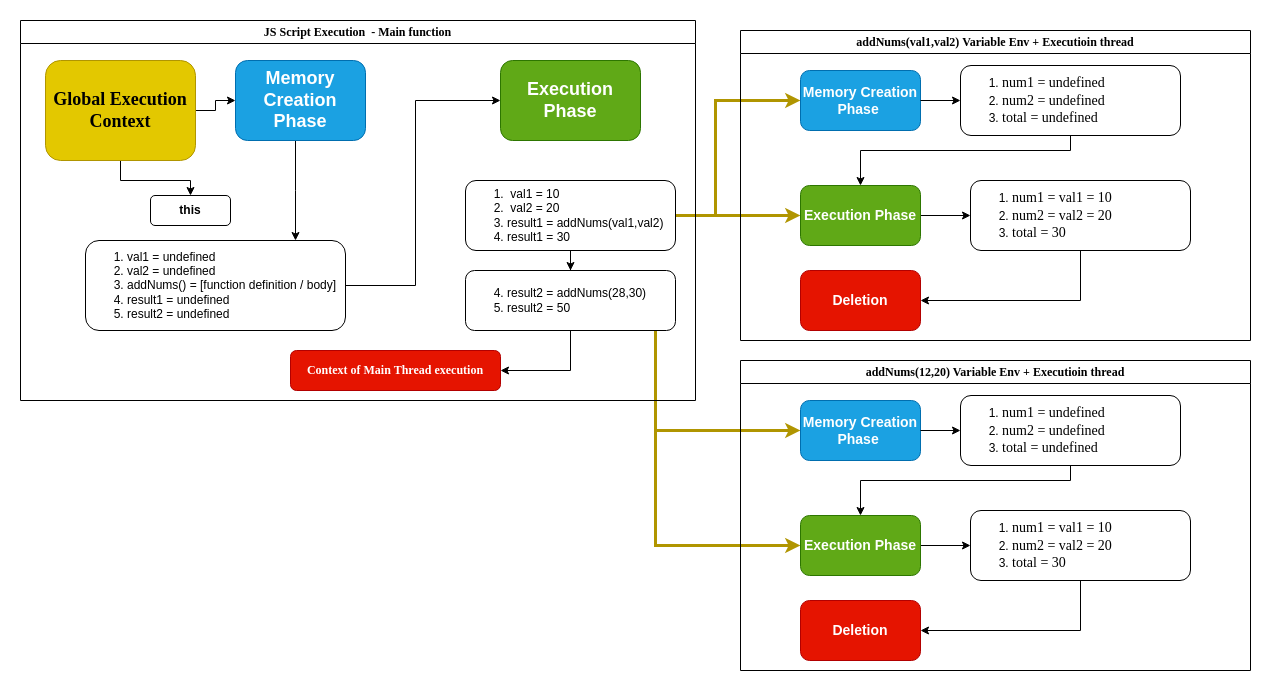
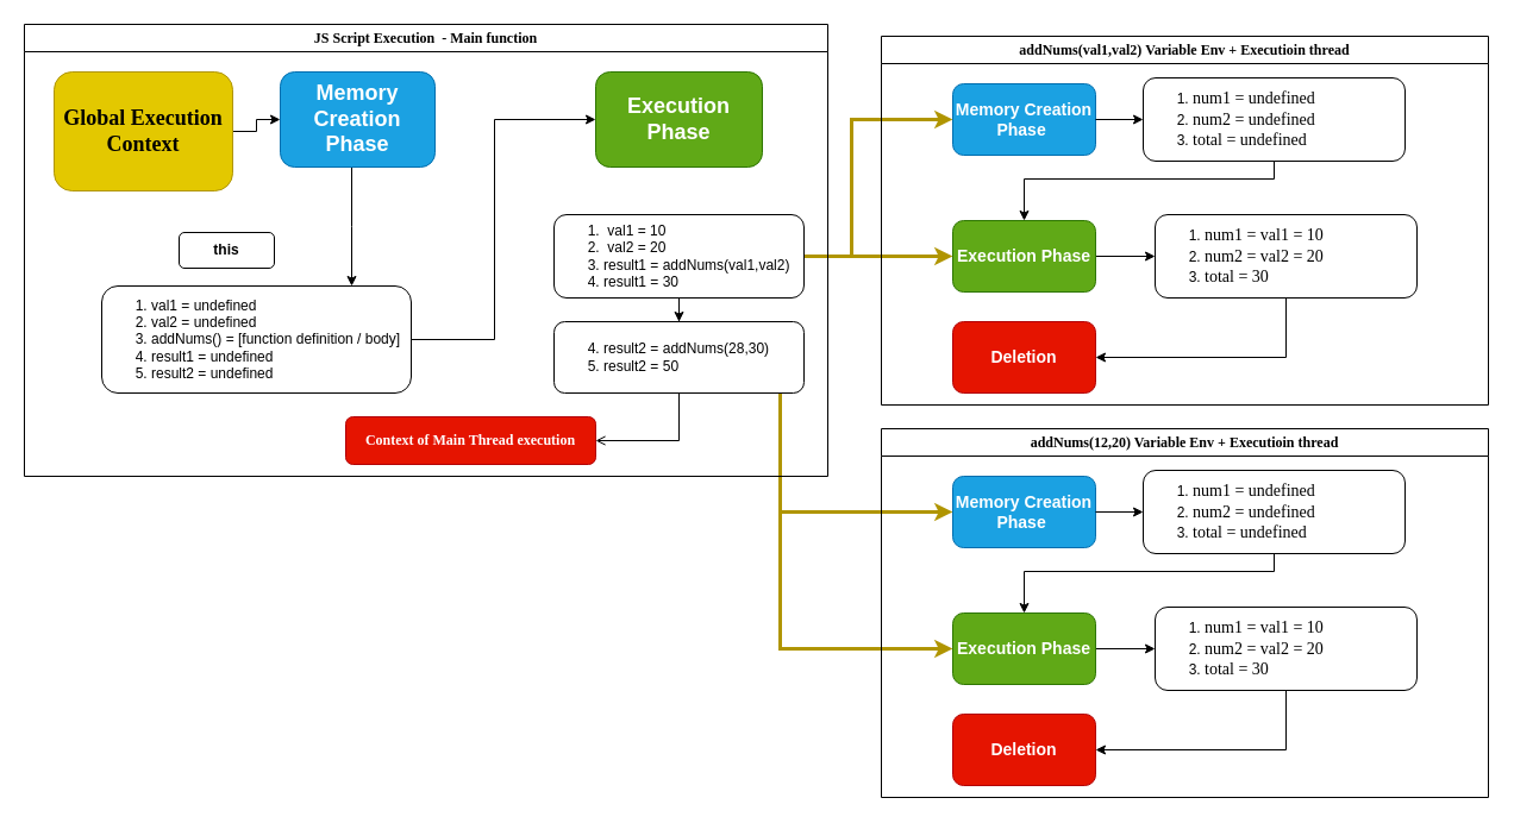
  <mxCell id="0" />
  <mxCell id="1" parent="0" />
  <mxCell id="2" value="" style="edgeStyle=orthogonalEdgeStyle;rounded=0;orthogonalLoop=1;jettySize=auto;html=1;" edge="1" parent="1" source="4" target="6"><mxGeometry relative="1" as="geometry" /></mxCell>
- <mxCell id="3" value="" style="edgeStyle=orthogonalEdgeStyle;rounded=0;orthogonalLoop=1;jettySize=auto;html=1;" edge="1" parent="1" source="4" target="11"><mxGeometry relative="1" as="geometry" /></mxCell>
  <mxCell id="4" value="&lt;font face=&quot;JetBrains Mono&quot; style=&quot;font-size: 18px;&quot;&gt;&lt;b&gt;Global Execution Context&lt;/b&gt;&lt;/font&gt;" style="rounded=1;whiteSpace=wrap;html=1;fillColor=#e3c800;strokeColor=#B09500;fontColor=#000000;" vertex="1" parent="1"><mxGeometry x="45" y="60" width="150" height="100" as="geometry" /></mxCell>
  <mxCell id="5" value="" style="edgeStyle=orthogonalEdgeStyle;rounded=0;orthogonalLoop=1;jettySize=auto;html=1;" edge="1" parent="1" source="6" target="10"><mxGeometry relative="1" as="geometry"><Array as="points"><mxPoint x="295" y="190" /><mxPoint x="295" y="190" /></Array></mxGeometry></mxCell>
  <mxCell id="6" value="&lt;font style=&quot;font-size: 18px;&quot;&gt;&lt;b&gt;Memory Creation Phase&lt;/b&gt;&lt;/font&gt;" style="rounded=1;whiteSpace=wrap;html=1;fillColor=#1ba1e2;fontColor=#ffffff;strokeColor=#006EAF;" vertex="1" parent="1"><mxGeometry x="235" y="60" width="130" height="80" as="geometry" /></mxCell>
  <mxCell id="7" value="" style="edgeStyle=orthogonalEdgeStyle;rounded=0;orthogonalLoop=1;jettySize=auto;html=1;fillColor=#f5f5f5;strokeColor=#ffffff;strokeWidth=1;" edge="1" parent="1" source="8" target="15"><mxGeometry relative="1" as="geometry" /></mxCell>
  <mxCell id="8" value="&lt;font style=&quot;font-size: 18px;&quot;&gt;&lt;b&gt;Execution Phase&lt;/b&gt;&lt;/font&gt;" style="rounded=1;whiteSpace=wrap;html=1;fillColor=#60a917;fontColor=#ffffff;strokeColor=#2D7600;" vertex="1" parent="1"><mxGeometry x="500" y="60" width="140" height="80" as="geometry" /></mxCell>
  <mxCell id="9" style="edgeStyle=orthogonalEdgeStyle;rounded=0;orthogonalLoop=1;jettySize=auto;html=1;entryX=0;entryY=0.5;entryDx=0;entryDy=0;" edge="1" parent="1" source="10" target="8"><mxGeometry relative="1" as="geometry"><Array as="points"><mxPoint x="415" y="285" /><mxPoint x="415" y="100" /></Array></mxGeometry></mxCell>
  <mxCell id="10" value="&lt;ol&gt;&lt;li&gt;val1 = undefined&lt;/li&gt;&lt;li&gt;val2 = undefined&lt;/li&gt;&lt;li&gt;addNums() = [function definition / body]&lt;/li&gt;&lt;li&gt;result1 = undefined&lt;/li&gt;&lt;li&gt;result2 = undefined&lt;/li&gt;&lt;/ol&gt;" style="rounded=1;whiteSpace=wrap;html=1;align=left;" vertex="1" parent="1"><mxGeometry x="85" y="240" width="260" height="90" as="geometry" /></mxCell>
  <mxCell id="11" value="&lt;b&gt;this&lt;/b&gt;" style="rounded=1;whiteSpace=wrap;html=1;" vertex="1" parent="1"><mxGeometry x="150" y="195" width="80" height="30" as="geometry" /></mxCell>
  <mxCell id="12" value="" style="edgeStyle=orthogonalEdgeStyle;rounded=0;orthogonalLoop=1;jettySize=auto;html=1;strokeWidth=3;fillColor=#e3c800;strokeColor=#B09500;" edge="1" parent="1" source="15" target="28"><mxGeometry relative="1" as="geometry"><Array as="points"><mxPoint x="715" y="215" /><mxPoint x="715" y="100" /></Array></mxGeometry></mxCell>
  <mxCell id="13" value="" style="edgeStyle=orthogonalEdgeStyle;rounded=0;orthogonalLoop=1;jettySize=auto;html=1;" edge="1" parent="1" source="15" target="19"><mxGeometry relative="1" as="geometry" /></mxCell>
  <mxCell id="14" style="edgeStyle=orthogonalEdgeStyle;rounded=0;orthogonalLoop=1;jettySize=auto;html=1;entryX=0;entryY=0.5;entryDx=0;entryDy=0;fillColor=#e3c800;strokeColor=#B09500;strokeWidth=3;" edge="1" parent="1" source="15" target="22"><mxGeometry relative="1" as="geometry" /></mxCell>
  <mxCell id="15" value="&lt;ol&gt;&lt;li&gt;&amp;nbsp;val1 = 10&lt;/li&gt;&lt;li&gt;&amp;nbsp;val2 = 20&lt;/li&gt;&lt;li&gt;result1 = addNums(val1,val2)&lt;/li&gt;&lt;li&gt;result1 = 30&lt;/li&gt;&lt;/ol&gt;" style="whiteSpace=wrap;html=1;rounded=1;align=left;" vertex="1" parent="1"><mxGeometry x="465" y="180" width="210" height="70" as="geometry" /></mxCell>
  <mxCell id="16" style="edgeStyle=orthogonalEdgeStyle;rounded=0;orthogonalLoop=1;jettySize=auto;html=1;entryX=0;entryY=0.5;entryDx=0;entryDy=0;strokeWidth=3;fillColor=#e3c800;strokeColor=#B09500;" edge="1" parent="1" source="19" target="38"><mxGeometry relative="1" as="geometry"><Array as="points"><mxPoint x="655" y="430" /></Array></mxGeometry></mxCell>
  <mxCell id="17" style="edgeStyle=orthogonalEdgeStyle;rounded=0;orthogonalLoop=1;jettySize=auto;html=1;entryX=0;entryY=0.5;entryDx=0;entryDy=0;fillColor=#e3c800;strokeColor=#B09500;strokeWidth=3;" edge="1" parent="1" source="19" target="34"><mxGeometry relative="1" as="geometry"><Array as="points"><mxPoint x="655" y="545" /></Array></mxGeometry></mxCell>
- <mxCell id="18" style="edgeStyle=orthogonalEdgeStyle;rounded=0;orthogonalLoop=1;jettySize=auto;html=1;entryX=1;entryY=0.5;entryDx=0;entryDy=0;" edge="1" parent="1" source="19" target="26"><mxGeometry relative="1" as="geometry"><mxPoint x="495" y="370" as="targetPoint" /><Array as="points"><mxPoint x="570" y="370" /></Array></mxGeometry></mxCell>
+ <mxCell id="18" style="edgeStyle=orthogonalEdgeStyle;rounded=0;orthogonalLoop=1;jettySize=auto;html=1;entryX=1;entryY=0.5;entryDx=0;entryDy=0;endArrow=open;" edge="1" parent="1" source="19" target="26"><mxGeometry relative="1" as="geometry"><mxPoint x="495" y="370" as="targetPoint" /><Array as="points"><mxPoint x="570" y="370" /></Array></mxGeometry></mxCell>
  <mxCell id="19" value="&lt;div&gt;&lt;span style=&quot;white-space: pre;&quot;&gt;&#09;&lt;/span&gt;4. result2 = addNums(28,30)&lt;br&gt;&lt;/div&gt;&lt;div&gt;&lt;span style=&quot;white-space: pre;&quot;&gt;&#09;&lt;/span&gt;5. result2 = 50&lt;br&gt;&lt;/div&gt;" style="whiteSpace=wrap;html=1;rounded=1;align=left;" vertex="1" parent="1"><mxGeometry x="465" y="270" width="210" height="60" as="geometry" /></mxCell>
  <mxCell id="20" style="edgeStyle=orthogonalEdgeStyle;rounded=0;orthogonalLoop=1;jettySize=auto;html=1;entryX=0.5;entryY=0;entryDx=0;entryDy=0;" edge="1" parent="1" source="29" target="22"><mxGeometry relative="1" as="geometry"><Array as="points"><mxPoint x="1070" y="150" /><mxPoint x="860" y="150" /></Array></mxGeometry></mxCell>
  <mxCell id="21" value="" style="edgeStyle=orthogonalEdgeStyle;rounded=0;orthogonalLoop=1;jettySize=auto;html=1;" edge="1" parent="1" source="22" target="24"><mxGeometry relative="1" as="geometry" /></mxCell>
  <mxCell id="22" value="&lt;b&gt;&lt;font style=&quot;font-size: 14px;&quot;&gt;Execution Phase&lt;/font&gt;&lt;/b&gt;" style="whiteSpace=wrap;html=1;align=center;rounded=1;fillColor=#60a917;fontColor=#ffffff;strokeColor=#2D7600;" vertex="1" parent="1"><mxGeometry x="800" y="185" width="120" height="60" as="geometry" /></mxCell>
  <mxCell id="23" style="edgeStyle=orthogonalEdgeStyle;rounded=0;orthogonalLoop=1;jettySize=auto;html=1;entryX=1;entryY=0.5;entryDx=0;entryDy=0;" edge="1" parent="1" source="24" target="31"><mxGeometry relative="1" as="geometry"><Array as="points"><mxPoint x="1080" y="300" /></Array></mxGeometry></mxCell>
  <mxCell id="24" value="&lt;ol&gt;&lt;li style=&quot;&quot;&gt;&lt;span style=&quot;font-size: 14px;&quot;&gt;&lt;font face=&quot;JetBrains Mono&quot;&gt;num1 = val1 = 10&lt;/font&gt;&lt;/span&gt;&lt;/li&gt;&lt;li style=&quot;&quot;&gt;&lt;span style=&quot;font-size: 14px;&quot;&gt;&lt;font face=&quot;JetBrains Mono&quot;&gt;num2 = val2 = 20&lt;/font&gt;&lt;/span&gt;&lt;/li&gt;&lt;li style=&quot;&quot;&gt;&lt;span style=&quot;font-size: 14px;&quot;&gt;&lt;font face=&quot;JetBrains Mono&quot;&gt;total = 30&lt;/font&gt;&lt;/span&gt;&lt;/li&gt;&lt;/ol&gt;" style="whiteSpace=wrap;html=1;align=left;rounded=1;" vertex="1" parent="1"><mxGeometry x="970" y="180" width="220" height="70" as="geometry" /></mxCell>
  <mxCell id="25" value="&lt;font face=&quot;JetBrains Mono&quot;&gt;JS Script Execution&amp;nbsp; - Main function&lt;/font&gt;" style="swimlane;whiteSpace=wrap;html=1;" vertex="1" parent="1"><mxGeometry x="20" width="675" height="380" as="geometry" y="20" /></mxCell>
  <mxCell id="26" value="&lt;div&gt;&lt;b&gt;&lt;font face=&quot;JetBrains Mono&quot;&gt;Context of Main Thread execution&lt;/font&gt;&lt;/b&gt;&lt;/div&gt;" style="whiteSpace=wrap;html=1;rounded=1;align=center;fillColor=#e51400;fontColor=#ffffff;strokeColor=#B20000;" vertex="1" parent="25"><mxGeometry x="270" y="330" width="210" height="40" as="geometry" /></mxCell>
  <mxCell id="27" value="&lt;font face=&quot;JetBrains Mono&quot;&gt;addNums(val1,val2) Variable Env + Executioin thread&lt;/font&gt;" style="swimlane;whiteSpace=wrap;html=1;" vertex="1" parent="1"><mxGeometry x="740" y="30" width="510" height="310" as="geometry" /></mxCell>
  <mxCell id="28" value="&lt;b&gt;&lt;font style=&quot;font-size: 14px;&quot;&gt;Memory Creation Phase&amp;nbsp;&lt;/font&gt;&lt;/b&gt;" style="whiteSpace=wrap;html=1;align=center;rounded=1;fillColor=#1ba1e2;fontColor=#ffffff;strokeColor=#006EAF;" vertex="1" parent="27"><mxGeometry x="60" y="40" width="120" height="60" as="geometry" /></mxCell>
  <mxCell id="29" value="&lt;ol&gt;&lt;li style=&quot;&quot;&gt;&lt;span style=&quot;font-size: 14px;&quot;&gt;&lt;font face=&quot;JetBrains Mono&quot;&gt;num1 = undefined&lt;/font&gt;&lt;/span&gt;&lt;/li&gt;&lt;li style=&quot;&quot;&gt;&lt;span style=&quot;font-size: 14px;&quot;&gt;&lt;font face=&quot;JetBrains Mono&quot;&gt;num2 = undefined&lt;/font&gt;&lt;/span&gt;&lt;/li&gt;&lt;li style=&quot;&quot;&gt;&lt;span style=&quot;font-size: 14px;&quot;&gt;&lt;font face=&quot;JetBrains Mono&quot;&gt;total = undefined&lt;/font&gt;&lt;/span&gt;&lt;/li&gt;&lt;/ol&gt;" style="whiteSpace=wrap;html=1;align=left;rounded=1;" vertex="1" parent="27"><mxGeometry x="220" y="35" width="220" height="70" as="geometry" /></mxCell>
  <mxCell id="30" value="" style="edgeStyle=orthogonalEdgeStyle;rounded=0;orthogonalLoop=1;jettySize=auto;html=1;" edge="1" parent="27" source="28" target="29"><mxGeometry relative="1" as="geometry" /></mxCell>
  <mxCell id="31" value="&lt;b&gt;&lt;font style=&quot;font-size: 14px;&quot;&gt;Deletion&lt;/font&gt;&lt;/b&gt;" style="whiteSpace=wrap;html=1;align=center;rounded=1;fillColor=#e51400;fontColor=#ffffff;strokeColor=#B20000;" vertex="1" parent="27"><mxGeometry x="60" y="240" width="120" height="60" as="geometry" /></mxCell>
  <mxCell id="32" style="edgeStyle=orthogonalEdgeStyle;rounded=0;orthogonalLoop=1;jettySize=auto;html=1;entryX=0.5;entryY=0;entryDx=0;entryDy=0;" edge="1" parent="1" source="39" target="34"><mxGeometry relative="1" as="geometry"><Array as="points"><mxPoint x="1070" y="480" /><mxPoint x="860" y="480" /></Array></mxGeometry></mxCell>
  <mxCell id="33" value="" style="edgeStyle=orthogonalEdgeStyle;rounded=0;orthogonalLoop=1;jettySize=auto;html=1;" edge="1" parent="1" source="34" target="36"><mxGeometry relative="1" as="geometry" /></mxCell>
  <mxCell id="34" value="&lt;b&gt;&lt;font style=&quot;font-size: 14px;&quot;&gt;Execution Phase&lt;/font&gt;&lt;/b&gt;" style="whiteSpace=wrap;html=1;align=center;rounded=1;fillColor=#60a917;fontColor=#ffffff;strokeColor=#2D7600;" vertex="1" parent="1"><mxGeometry x="800" y="515" width="120" height="60" as="geometry" /></mxCell>
  <mxCell id="35" style="edgeStyle=orthogonalEdgeStyle;rounded=0;orthogonalLoop=1;jettySize=auto;html=1;entryX=1;entryY=0.5;entryDx=0;entryDy=0;" edge="1" parent="1" source="36" target="41"><mxGeometry relative="1" as="geometry"><Array as="points"><mxPoint x="1080" y="630" /></Array></mxGeometry></mxCell>
  <mxCell id="36" value="&lt;ol&gt;&lt;li style=&quot;&quot;&gt;&lt;span style=&quot;font-size: 14px;&quot;&gt;&lt;font face=&quot;JetBrains Mono&quot;&gt;num1 = val1 = 10&lt;/font&gt;&lt;/span&gt;&lt;/li&gt;&lt;li style=&quot;&quot;&gt;&lt;span style=&quot;font-size: 14px;&quot;&gt;&lt;font face=&quot;JetBrains Mono&quot;&gt;num2 = val2 = 20&lt;/font&gt;&lt;/span&gt;&lt;/li&gt;&lt;li style=&quot;&quot;&gt;&lt;span style=&quot;font-size: 14px;&quot;&gt;&lt;font face=&quot;JetBrains Mono&quot;&gt;total = 30&lt;/font&gt;&lt;/span&gt;&lt;/li&gt;&lt;/ol&gt;" style="whiteSpace=wrap;html=1;align=left;rounded=1;" vertex="1" parent="1"><mxGeometry x="970" y="510" width="220" height="70" as="geometry" /></mxCell>
  <mxCell id="37" value="&lt;font face=&quot;JetBrains Mono&quot;&gt;addNums(12,20) Variable Env + Executioin thread&lt;/font&gt;" style="swimlane;whiteSpace=wrap;html=1;" vertex="1" parent="1"><mxGeometry x="740" y="360" width="510" height="310" as="geometry" /></mxCell>
  <mxCell id="38" value="&lt;b&gt;&lt;font style=&quot;font-size: 14px;&quot;&gt;Memory Creation Phase&amp;nbsp;&lt;/font&gt;&lt;/b&gt;" style="whiteSpace=wrap;html=1;align=center;rounded=1;fillColor=#1ba1e2;fontColor=#ffffff;strokeColor=#006EAF;" vertex="1" parent="37"><mxGeometry x="60" y="40" width="120" height="60" as="geometry" /></mxCell>
  <mxCell id="39" value="&lt;ol&gt;&lt;li style=&quot;&quot;&gt;&lt;span style=&quot;font-size: 14px;&quot;&gt;&lt;font face=&quot;JetBrains Mono&quot;&gt;num1 = undefined&lt;/font&gt;&lt;/span&gt;&lt;/li&gt;&lt;li style=&quot;&quot;&gt;&lt;span style=&quot;font-size: 14px;&quot;&gt;&lt;font face=&quot;JetBrains Mono&quot;&gt;num2 = undefined&lt;/font&gt;&lt;/span&gt;&lt;/li&gt;&lt;li style=&quot;&quot;&gt;&lt;span style=&quot;font-size: 14px;&quot;&gt;&lt;font face=&quot;JetBrains Mono&quot;&gt;total = undefined&lt;/font&gt;&lt;/span&gt;&lt;/li&gt;&lt;/ol&gt;" style="whiteSpace=wrap;html=1;align=left;rounded=1;" vertex="1" parent="37"><mxGeometry x="220" y="35" width="220" height="70" as="geometry" /></mxCell>
  <mxCell id="40" value="" style="edgeStyle=orthogonalEdgeStyle;rounded=0;orthogonalLoop=1;jettySize=auto;html=1;" edge="1" parent="37" source="38" target="39"><mxGeometry relative="1" as="geometry" /></mxCell>
  <mxCell id="41" value="&lt;b&gt;&lt;font style=&quot;font-size: 14px;&quot;&gt;Deletion&lt;/font&gt;&lt;/b&gt;" style="whiteSpace=wrap;html=1;align=center;rounded=1;fillColor=#e51400;fontColor=#ffffff;strokeColor=#B20000;" vertex="1" parent="37"><mxGeometry x="60" y="240" width="120" height="60" as="geometry" /></mxCell>
